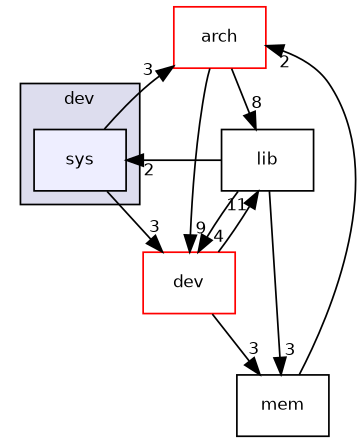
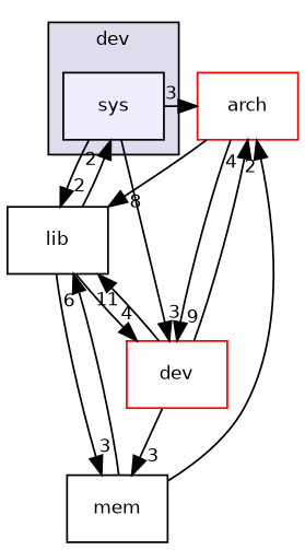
  digraph {
    compound=true
    node [fontname=Helvetica fontsize=10 shape=box style=filled]
    edge [headlabel=3 labeldistance=1.5 labelfontname=Helvetica labelfontsize=10]
    n1 [fillcolor="#eeeeff" label=sys pencolor=black]
    n2 [color=red fillcolor=white label=arch]
    n3 [label=lib style=""]
    n4 [color=red fillcolor=white label=dev]
    n5 [label=mem style=""]
    subgraph cluster_1 {
      bgcolor="#ddddee"
      fontname=Helvetica
      fontsize=10
      label=dev
      pencolor=black
      n1
    }
    n1 -> n2
+   n1 -> n3 [headlabel=2]
    n1 -> n4
    n2 -> n3 [headlabel=8]
    n2 -> n4 [headlabel=9]
    n3 -> n1 [headlabel=2]
    n3 -> n4 [headlabel=4]
    n3 -> n5
+   n4 -> n2 [headlabel=4]
    n4 -> n3 [headlabel=11]
    n4 -> n5
    n5 -> n2 [headlabel=2]
+   n5 -> n3 [headlabel=6]
  }
